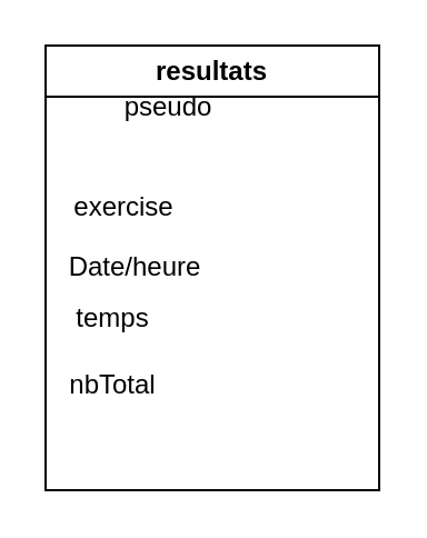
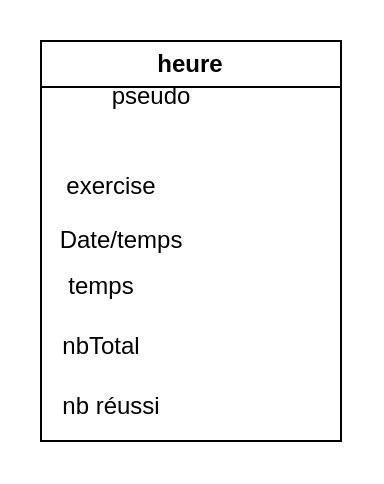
  <mxCell id="0" />
  <mxCell id="1" parent="0" />
- <mxCell id="2" value="resultats" style="swimlane;whiteSpace=wrap;html=1;" vertex="1" parent="1"><mxGeometry x="20" y="20" width="150" height="200" as="geometry" /></mxCell>
+ <mxCell id="2" value="heure" style="swimlane;whiteSpace=wrap;html=1;" vertex="1" parent="1"><mxGeometry x="20" y="20" width="150" height="200" as="geometry" /></mxCell>
  <mxCell id="3" value="pseudo" style="text;html=1;align=center;verticalAlign=middle;resizable=0;points=[];autosize=1;strokeColor=none;fillColor=none;" vertex="1" parent="2"><mxGeometry x="25" y="13" width="60" height="30" as="geometry" /></mxCell>
  <mxCell id="4" value="exercise" style="text;html=1;align=center;verticalAlign=middle;resizable=0;points=[];autosize=1;strokeColor=none;fillColor=none;" vertex="1" parent="2"><mxGeometry y="58" width="70" height="30" as="geometry" /></mxCell>
- <mxCell id="5" value="Date/heure" style="text;html=1;align=center;verticalAlign=middle;resizable=0;points=[];autosize=1;strokeColor=none;fillColor=none;" vertex="1" parent="2"><mxGeometry y="85" width="80" height="30" as="geometry" /></mxCell>
+ <mxCell id="5" value="Date/temps" style="text;html=1;align=center;verticalAlign=middle;resizable=0;points=[];autosize=1;strokeColor=none;fillColor=none;" vertex="1" parent="2"><mxGeometry y="85" width="80" height="30" as="geometry" /></mxCell>
  <mxCell id="6" value="temps" style="text;html=1;align=center;verticalAlign=middle;resizable=0;points=[];autosize=1;strokeColor=none;fillColor=none;" vertex="1" parent="2"><mxGeometry y="108" width="60" height="30" as="geometry" /></mxCell>
  <mxCell id="7" value="nbTotal" style="text;html=1;align=center;verticalAlign=middle;resizable=0;points=[];autosize=1;strokeColor=none;fillColor=none;" vertex="1" parent="2"><mxGeometry y="138" width="60" height="30" as="geometry" /></mxCell>
+ <mxCell id="8" value="nb réussi" style="text;html=1;align=center;verticalAlign=middle;resizable=0;points=[];autosize=1;strokeColor=none;fillColor=none;" vertex="1" parent="2"><mxGeometry y="168" width="70" height="30" as="geometry" /></mxCell>
